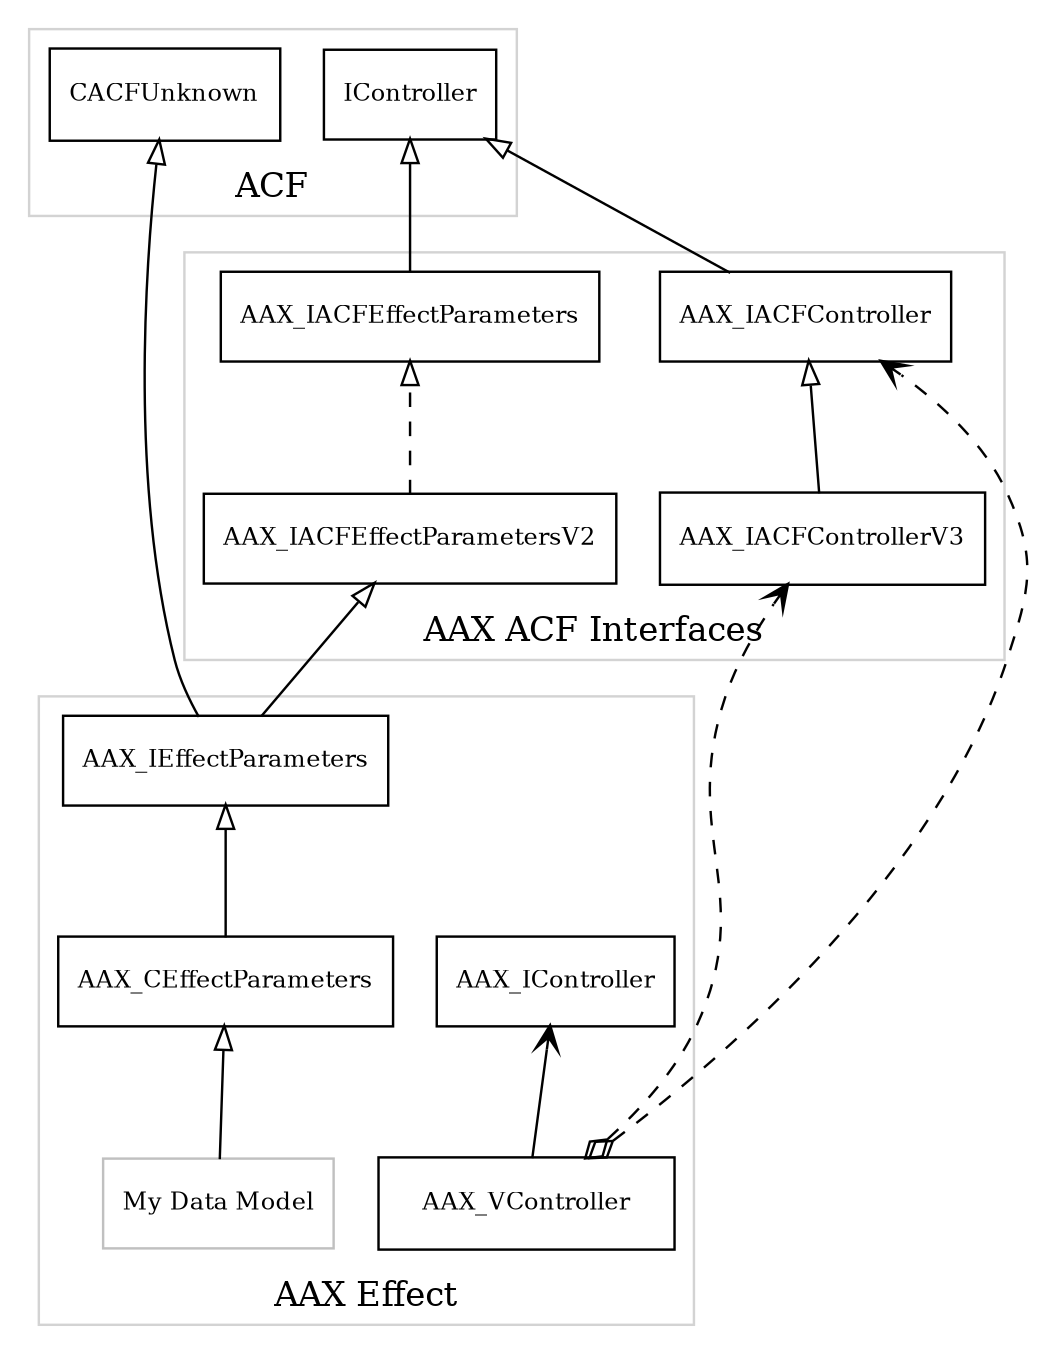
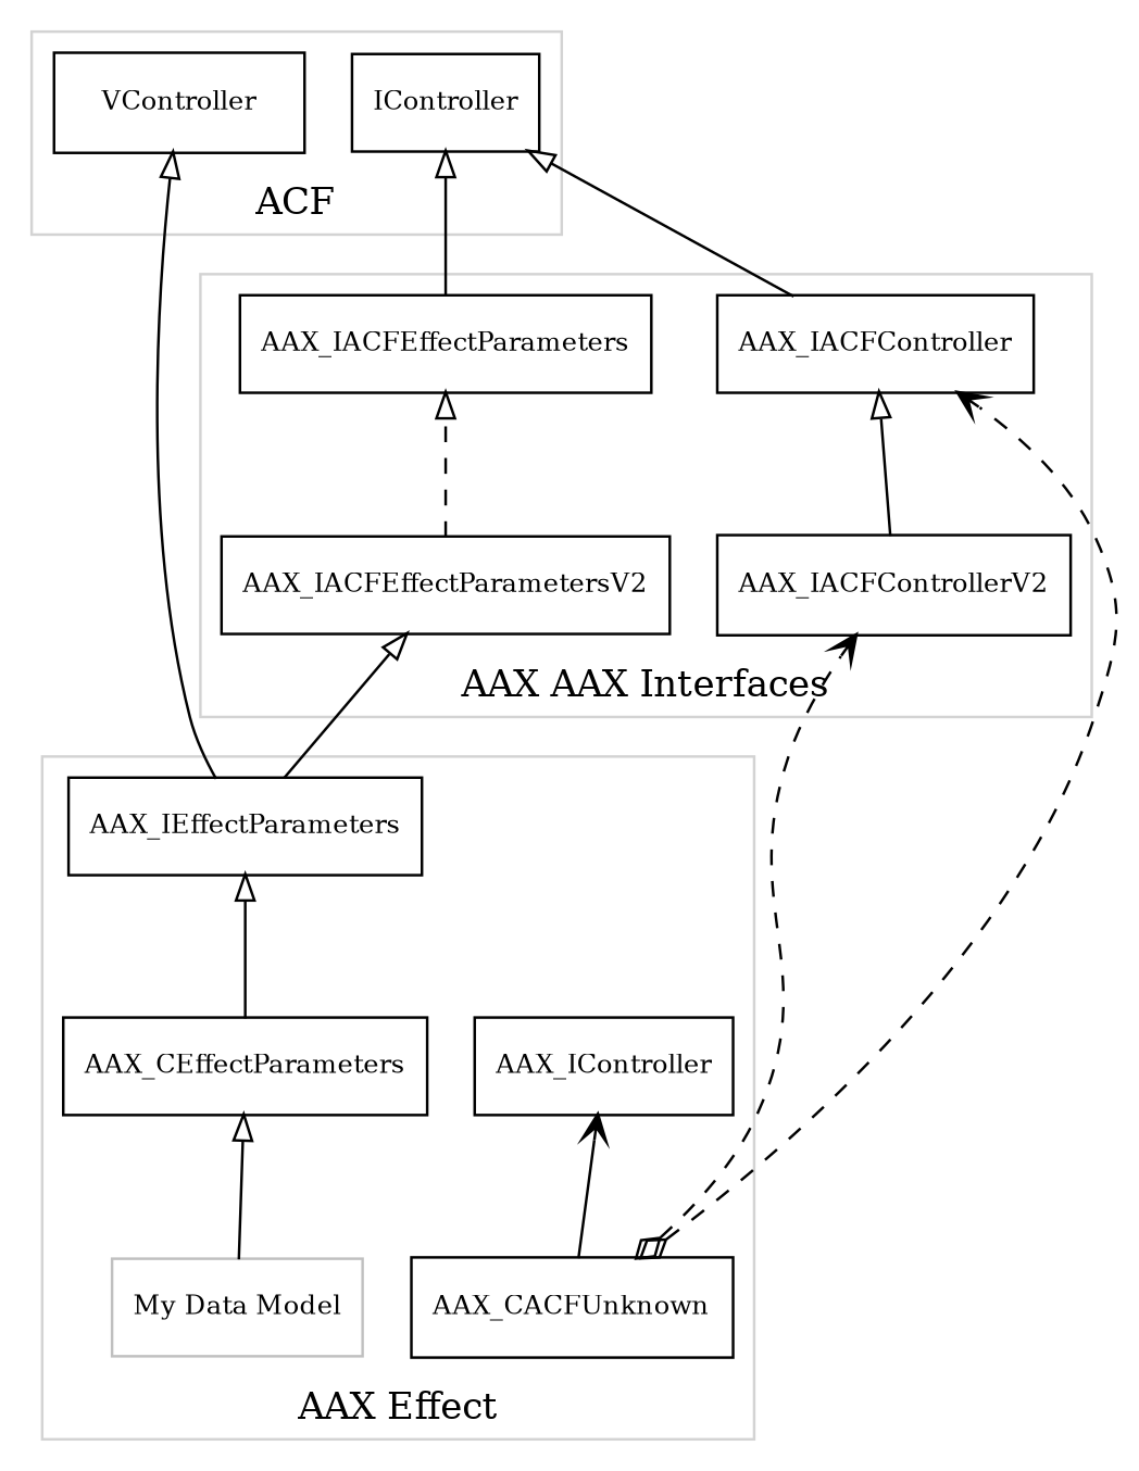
  digraph {
    fontname="DejaVu Serif"
    rankdir=BT
    ranksep=0.75
    node [fontname="DejaVu Serif" fontsize=10 shape=record]
    edge [arrowhead=onormal fontname="DejaVu Serif"]
    n1 [label=AAX_IEffectParameters]
    n2 [label=AAX_CEffectParameters]
    n3 [label=AAX_IController]
    n4 [color=gray label="My Data Model"]
-   n5 [label=AAX_VController]
+   n5 [label=AAX_CACFUnknown]
    n6 [label=AAX_IACFEffectParameters]
    n7 [label=AAX_IACFEffectParametersV2]
    n8 [label=AAX_IACFController]
-   n9 [label=AAX_IACFControllerV3]
+   n9 [label=AAX_IACFControllerV2]
    n10 [label=IController]
-   n11 [label=CACFUnknown]
+   n11 [label=VController]
    subgraph cluster_1 {
      color=lightgrey
      label="AAX Effect"
      n1
      n2
      n3
      n4
      n5
    }
    subgraph cluster_2 {
      color=lightgrey
      label="AAX Host"
    }
    subgraph cluster_3 {
      color=lightgrey
-     label="AAX ACF Interfaces"
+     label="AAX AAX Interfaces"
      n6
      n7
      n8
      n9
    }
    subgraph cluster_4 {
      color=lightgrey
      label=ACF
      n10
      n11
    }
    n1 -> n7
    n1 -> n11
    n2 -> n1
    n4 -> n2
    n5 -> n3 [arrowhead=open]
    n5 -> n8 [arrowhead=open arrowtail=odiamond dir=both style=dashed weight=0.1]
    n5 -> n9 [arrowhead=open arrowtail=odiamond dir=both style=dashed weight=0.1]
    n6 -> n10
    n7 -> n6 [style=dashed]
    n8 -> n10
    n9 -> n8
  }
